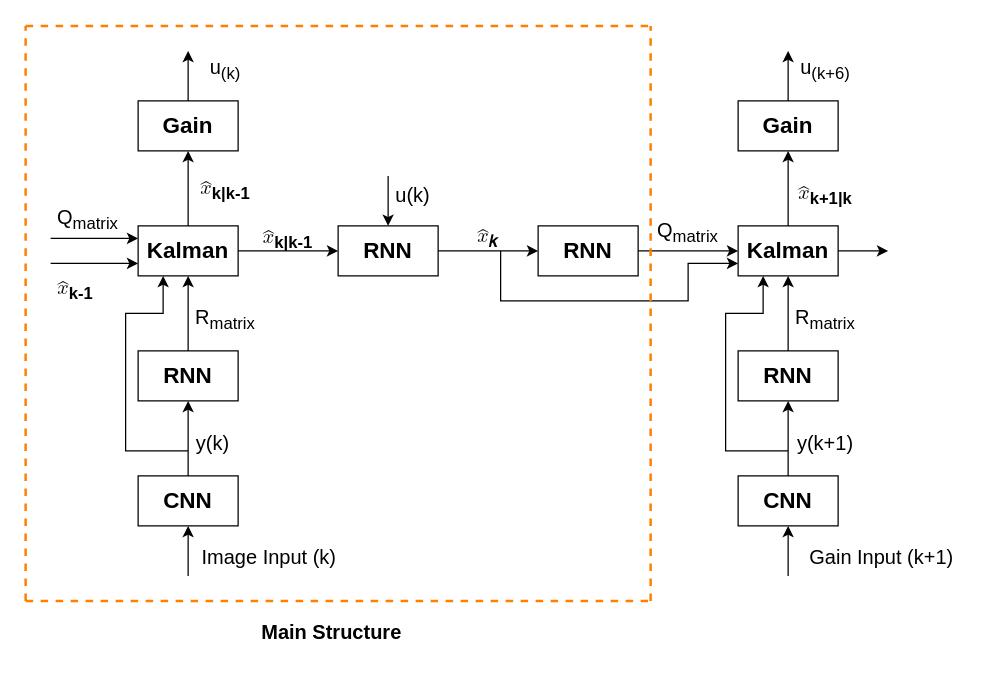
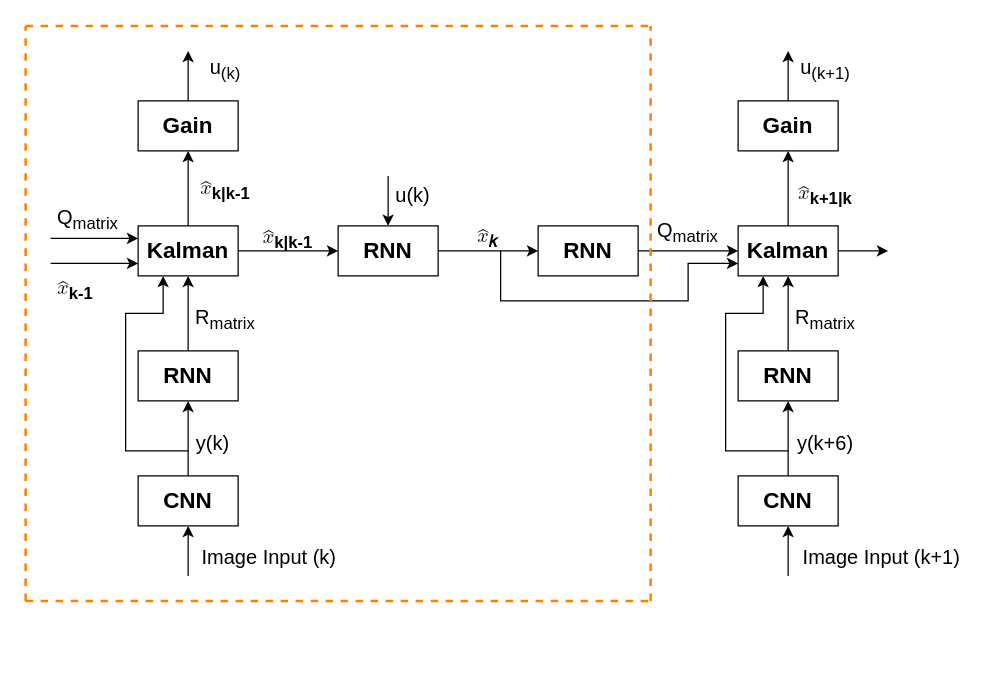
  <mxCell id="0" />
  <mxCell id="1" parent="0" />
  <mxCell id="2" value="&lt;font style=&quot;font-size: 18px;&quot;&gt;&lt;b&gt;CNN&lt;/b&gt;&lt;/font&gt;" style="rounded=0;whiteSpace=wrap;html=1;" vertex="1" parent="1"><mxGeometry x="110" y="380" width="80" height="40" as="geometry" /></mxCell>
  <mxCell id="3" value="&lt;font style=&quot;font-size: 18px;&quot;&gt;&lt;b&gt;RNN&lt;/b&gt;&lt;/font&gt;" style="rounded=0;whiteSpace=wrap;html=1;" vertex="1" parent="1"><mxGeometry x="110" y="280" width="80" height="40" as="geometry" /></mxCell>
  <mxCell id="4" value="&lt;font style=&quot;font-size: 18px;&quot;&gt;&lt;b&gt;Kalman&lt;/b&gt;&lt;/font&gt;" style="rounded=0;whiteSpace=wrap;html=1;" vertex="1" parent="1"><mxGeometry x="110" y="180" width="80" height="40" as="geometry" /></mxCell>
  <mxCell id="5" value="&lt;font style=&quot;font-size: 18px;&quot;&gt;&lt;b&gt;Gain&lt;/b&gt;&lt;/font&gt;" style="rounded=0;whiteSpace=wrap;html=1;" vertex="1" parent="1"><mxGeometry x="110" y="80" width="80" height="40" as="geometry" /></mxCell>
  <mxCell id="6" value="&lt;font style=&quot;font-size: 18px;&quot;&gt;&lt;b&gt;RNN&lt;/b&gt;&lt;/font&gt;" style="rounded=0;whiteSpace=wrap;html=1;" vertex="1" parent="1"><mxGeometry x="270" y="180" width="80" height="40" as="geometry" /></mxCell>
  <mxCell id="7" value="&lt;font style=&quot;font-size: 18px;&quot;&gt;&lt;b&gt;RNN&lt;/b&gt;&lt;/font&gt;" style="rounded=0;whiteSpace=wrap;html=1;" vertex="1" parent="1"><mxGeometry x="430" y="180" width="80" height="40" as="geometry" /></mxCell>
  <mxCell id="8" value="&lt;font style=&quot;font-size: 18px;&quot;&gt;&lt;b&gt;Gain&lt;/b&gt;&lt;/font&gt;" style="rounded=0;whiteSpace=wrap;html=1;" vertex="1" parent="1"><mxGeometry x="590" y="80" width="80" height="40" as="geometry" /></mxCell>
  <mxCell id="9" value="&lt;font style=&quot;font-size: 18px;&quot;&gt;&lt;b&gt;Kalman&lt;/b&gt;&lt;/font&gt;" style="rounded=0;whiteSpace=wrap;html=1;" vertex="1" parent="1"><mxGeometry x="590" y="180" width="80" height="40" as="geometry" /></mxCell>
  <mxCell id="10" value="&lt;font style=&quot;font-size: 18px;&quot;&gt;&lt;b&gt;RNN&lt;/b&gt;&lt;/font&gt;" style="rounded=0;whiteSpace=wrap;html=1;" vertex="1" parent="1"><mxGeometry x="590" y="280" width="80" height="40" as="geometry" /></mxCell>
  <mxCell id="11" value="&lt;font style=&quot;font-size: 18px;&quot;&gt;&lt;b&gt;CNN&lt;/b&gt;&lt;/font&gt;" style="rounded=0;whiteSpace=wrap;html=1;" vertex="1" parent="1"><mxGeometry x="590" y="380" width="80" height="40" as="geometry" /></mxCell>
  <mxCell id="12" value="" style="endArrow=classic;html=1;rounded=0;entryX=0;entryY=0.25;entryDx=0;entryDy=0;" edge="1" parent="1" target="4"><mxGeometry width="50" height="50" relative="1" as="geometry"><mxPoint x="40" y="190" as="sourcePoint" /><mxPoint x="90" y="140" as="targetPoint" /></mxGeometry></mxCell>
  <mxCell id="13" value="" style="endArrow=classic;html=1;rounded=0;entryX=0;entryY=0.25;entryDx=0;entryDy=0;" edge="1" parent="1"><mxGeometry width="50" height="50" relative="1" as="geometry"><mxPoint x="40" y="210" as="sourcePoint" /><mxPoint x="110" y="210" as="targetPoint" /></mxGeometry></mxCell>
  <mxCell id="14" value="" style="endArrow=classic;html=1;rounded=0;entryX=0;entryY=0.5;entryDx=0;entryDy=0;" edge="1" parent="1" target="6"><mxGeometry width="50" height="50" relative="1" as="geometry"><mxPoint x="190" y="200" as="sourcePoint" /><mxPoint x="240" y="150" as="targetPoint" /></mxGeometry></mxCell>
  <mxCell id="15" value="" style="endArrow=classic;html=1;rounded=0;" edge="1" parent="1"><mxGeometry width="50" height="50" relative="1" as="geometry"><mxPoint x="150" y="180" as="sourcePoint" /><mxPoint x="150" y="120" as="targetPoint" /></mxGeometry></mxCell>
  <mxCell id="16" value="" style="endArrow=classic;html=1;rounded=0;entryX=0.5;entryY=1;entryDx=0;entryDy=0;" edge="1" parent="1" target="4"><mxGeometry width="50" height="50" relative="1" as="geometry"><mxPoint x="150" y="280" as="sourcePoint" /><mxPoint x="200" y="250" as="targetPoint" /></mxGeometry></mxCell>
  <mxCell id="17" value="" style="endArrow=classic;html=1;rounded=0;entryX=0.5;entryY=1;entryDx=0;entryDy=0;" edge="1" parent="1" target="3"><mxGeometry width="50" height="50" relative="1" as="geometry"><mxPoint x="150" y="380" as="sourcePoint" /><mxPoint x="200" y="370" as="targetPoint" /></mxGeometry></mxCell>
  <mxCell id="18" value="" style="endArrow=classic;html=1;rounded=0;entryX=0;entryY=0.5;entryDx=0;entryDy=0;" edge="1" parent="1" target="7"><mxGeometry width="50" height="50" relative="1" as="geometry"><mxPoint x="350" y="200" as="sourcePoint" /><mxPoint x="400" y="150" as="targetPoint" /></mxGeometry></mxCell>
  <mxCell id="19" value="" style="endArrow=classic;html=1;rounded=0;" edge="1" parent="1"><mxGeometry width="50" height="50" relative="1" as="geometry"><mxPoint x="150" y="80" as="sourcePoint" /><mxPoint x="150" y="40" as="targetPoint" /></mxGeometry></mxCell>
  <mxCell id="20" value="" style="endArrow=classic;html=1;rounded=0;entryX=0.5;entryY=0;entryDx=0;entryDy=0;" edge="1" parent="1" target="6"><mxGeometry width="50" height="50" relative="1" as="geometry"><mxPoint x="310" y="140" as="sourcePoint" /><mxPoint x="360" y="90" as="targetPoint" /></mxGeometry></mxCell>
  <mxCell id="21" value="" style="endArrow=classic;html=1;rounded=0;entryX=0.5;entryY=1;entryDx=0;entryDy=0;" edge="1" parent="1" target="2"><mxGeometry width="50" height="50" relative="1" as="geometry"><mxPoint x="150" y="460" as="sourcePoint" /><mxPoint x="200" y="410" as="targetPoint" /></mxGeometry></mxCell>
  <mxCell id="22" value="" style="endArrow=classic;html=1;rounded=0;entryX=0.25;entryY=1;entryDx=0;entryDy=0;" edge="1" parent="1" target="4"><mxGeometry width="50" height="50" relative="1" as="geometry"><mxPoint x="150" y="360" as="sourcePoint" /><mxPoint x="100" y="240" as="targetPoint" /><Array as="points"><mxPoint x="100" y="360" /><mxPoint x="100" y="250" /><mxPoint x="130" y="250" /></Array></mxGeometry></mxCell>
  <mxCell id="23" value="" style="endArrow=classic;html=1;rounded=0;entryX=0;entryY=0.5;entryDx=0;entryDy=0;" edge="1" parent="1" target="9"><mxGeometry width="50" height="50" relative="1" as="geometry"><mxPoint x="510" y="200" as="sourcePoint" /><mxPoint x="560" y="150" as="targetPoint" /></mxGeometry></mxCell>
  <mxCell id="24" value="" style="endArrow=classic;html=1;rounded=0;entryX=0;entryY=0.75;entryDx=0;entryDy=0;" edge="1" parent="1" target="9"><mxGeometry width="50" height="50" relative="1" as="geometry"><mxPoint x="400" y="200" as="sourcePoint" /><mxPoint x="470" y="250" as="targetPoint" /><Array as="points"><mxPoint x="400" y="240" /><mxPoint x="550" y="240" /><mxPoint x="550" y="210" /></Array></mxGeometry></mxCell>
  <mxCell id="25" value="" style="endArrow=classic;html=1;rounded=0;entryX=0.25;entryY=1;entryDx=0;entryDy=0;" edge="1" parent="1"><mxGeometry width="50" height="50" relative="1" as="geometry"><mxPoint x="630" y="360" as="sourcePoint" /><mxPoint x="610" y="220" as="targetPoint" /><Array as="points"><mxPoint x="580" y="360" /><mxPoint x="580" y="250" /><mxPoint x="610" y="250" /></Array></mxGeometry></mxCell>
  <mxCell id="26" value="" style="endArrow=classic;html=1;rounded=0;entryX=0.5;entryY=1;entryDx=0;entryDy=0;" edge="1" parent="1" target="11"><mxGeometry width="50" height="50" relative="1" as="geometry"><mxPoint x="630" y="460" as="sourcePoint" /><mxPoint x="680" y="410" as="targetPoint" /></mxGeometry></mxCell>
  <mxCell id="27" value="" style="endArrow=classic;html=1;rounded=0;exitX=0.5;exitY=0;exitDx=0;exitDy=0;entryX=0.5;entryY=1;entryDx=0;entryDy=0;" edge="1" parent="1" source="11" target="10"><mxGeometry width="50" height="50" relative="1" as="geometry"><mxPoint x="700" y="360" as="sourcePoint" /><mxPoint x="750" y="310" as="targetPoint" /></mxGeometry></mxCell>
  <mxCell id="28" value="" style="endArrow=classic;html=1;rounded=0;entryX=0.5;entryY=1;entryDx=0;entryDy=0;" edge="1" parent="1" target="9"><mxGeometry width="50" height="50" relative="1" as="geometry"><mxPoint x="630" y="280" as="sourcePoint" /><mxPoint x="680" y="230" as="targetPoint" /></mxGeometry></mxCell>
  <mxCell id="29" value="" style="endArrow=classic;html=1;rounded=0;entryX=0.5;entryY=1;entryDx=0;entryDy=0;" edge="1" parent="1" target="8"><mxGeometry width="50" height="50" relative="1" as="geometry"><mxPoint x="630" y="180" as="sourcePoint" /><mxPoint x="680" y="130" as="targetPoint" /></mxGeometry></mxCell>
  <mxCell id="30" value="" style="endArrow=classic;html=1;rounded=0;" edge="1" parent="1"><mxGeometry width="50" height="50" relative="1" as="geometry"><mxPoint x="630" y="80" as="sourcePoint" /><mxPoint x="630" y="40" as="targetPoint" /></mxGeometry></mxCell>
  <mxCell id="31" value="&lt;font face=&quot;Helvetica&quot; style=&quot;font-size: 16px;&quot;&gt;u&lt;sub style=&quot;&quot;&gt;(k)&lt;/sub&gt;&lt;/font&gt;" style="text;html=1;align=center;verticalAlign=middle;whiteSpace=wrap;rounded=0;" vertex="1" parent="1"><mxGeometry x="150" y="40" width="60" height="30" as="geometry" /></mxCell>
  <mxCell id="32" value="&lt;font face=&quot;Helvetica&quot; style=&quot;font-size: 16px;&quot;&gt;u(k)&lt;/font&gt;" style="text;html=1;align=center;verticalAlign=middle;whiteSpace=wrap;rounded=0;" vertex="1" parent="1"><mxGeometry x="300" y="140" width="60" height="30" as="geometry" /></mxCell>
  <mxCell id="33" value="&lt;font style=&quot;font-size: 16px;&quot;&gt;Q&lt;sub style=&quot;&quot;&gt;matrix&lt;/sub&gt;&lt;/font&gt;" style="text;html=1;align=center;verticalAlign=middle;whiteSpace=wrap;rounded=0;" vertex="1" parent="1"><mxGeometry x="40" y="160" width="60" height="30" as="geometry" /></mxCell>
  <mxCell id="34" value="&lt;font style=&quot;font-size: 16px;&quot;&gt;Q&lt;sub style=&quot;&quot;&gt;matrix&lt;/sub&gt;&lt;/font&gt;" style="text;html=1;align=center;verticalAlign=middle;whiteSpace=wrap;rounded=0;" vertex="1" parent="1"><mxGeometry x="520" y="170" width="60" height="30" as="geometry" /></mxCell>
  <mxCell id="35" value="&lt;span class=&quot;katex-mathml&quot;&gt;&lt;math xmlns=&quot;http://www.w3.org/1998/Math/MathML&quot;&gt;&lt;mrow&gt;&lt;msub&gt;&lt;mover accent=&quot;true&quot;&gt;&lt;mi&gt;&lt;font style=&quot;&quot;&gt;&lt;strong style=&quot;&quot;&gt;&lt;span style=&quot;&quot; class=&quot;katex&quot;&gt;&lt;span style=&quot;&quot; class=&quot;katex-mathml&quot;&gt;&lt;math xmlns=&quot;http://www.w3.org/1998/Math/MathML&quot;&gt;&lt;mrow&gt;&lt;mover accent=&quot;true&quot;&gt;&lt;mi&gt;&lt;font style=&quot;font-size: 18px;&quot; face=&quot;Helvetica&quot;&gt;&lt;strong style=&quot;font-size: 16px;&quot;&gt;&lt;span style=&quot;&quot; class=&quot;katex&quot;&gt;&lt;span style=&quot;&quot; class=&quot;katex-mathml&quot;&gt;&lt;math xmlns=&quot;http://www.w3.org/1998/Math/MathML&quot;&gt;&lt;mrow&gt;&lt;mover accent=&quot;true&quot;&gt;&lt;mi&gt;x&lt;/mi&gt;&lt;mo&gt;^&lt;/mo&gt;&lt;/mover&gt;&lt;/mrow&gt;\hat{x}&lt;/math&gt;&lt;/span&gt;&lt;sub style=&quot;&quot;&gt;k|k-1&lt;/sub&gt;&lt;/span&gt;&lt;/strong&gt;&lt;/font&gt;&lt;/mi&gt;&lt;/mover&gt;&lt;/mrow&gt;&lt;/math&gt;&lt;/span&gt;&lt;/span&gt;&lt;/strong&gt;&lt;/font&gt;&lt;/mi&gt;&lt;/mover&gt;&lt;/msub&gt;&lt;/mrow&gt;\hat{x}_{k|k-1}&lt;/math&gt;&lt;/span&gt;" style="text;html=1;align=center;verticalAlign=middle;whiteSpace=wrap;rounded=0;" vertex="1" parent="1"><mxGeometry x="150" y="130" width="60" height="40" as="geometry" /></mxCell>
  <mxCell id="36" value="&lt;span class=&quot;katex-mathml&quot;&gt;&lt;math xmlns=&quot;http://www.w3.org/1998/Math/MathML&quot;&gt;&lt;mrow&gt;&lt;msub&gt;&lt;mover accent=&quot;true&quot;&gt;&lt;mi&gt;&lt;font style=&quot;&quot;&gt;&lt;strong style=&quot;&quot;&gt;&lt;span style=&quot;&quot; class=&quot;katex&quot;&gt;&lt;span style=&quot;&quot; class=&quot;katex-mathml&quot;&gt;&lt;math xmlns=&quot;http://www.w3.org/1998/Math/MathML&quot;&gt;&lt;mrow&gt;&lt;mover accent=&quot;true&quot;&gt;&lt;mi&gt;&lt;font style=&quot;font-size: 14px;&quot; face=&quot;Helvetica&quot;&gt;&lt;strong style=&quot;font-size: 16px;&quot;&gt;&lt;span style=&quot;&quot; class=&quot;katex&quot;&gt;&lt;span style=&quot;&quot; class=&quot;katex-mathml&quot;&gt;&lt;math xmlns=&quot;http://www.w3.org/1998/Math/MathML&quot;&gt;&lt;mrow&gt;&lt;mover accent=&quot;true&quot;&gt;&lt;mi&gt;x&lt;/mi&gt;&lt;mo&gt;^&lt;/mo&gt;&lt;/mover&gt;&lt;/mrow&gt;\hat{x}&lt;/math&gt;&lt;/span&gt;&lt;sub style=&quot;&quot;&gt;k|k-1&lt;/sub&gt;&lt;/span&gt;&lt;/strong&gt;&lt;/font&gt;&lt;/mi&gt;&lt;/mover&gt;&lt;/mrow&gt;&lt;/math&gt;&lt;/span&gt;&lt;/span&gt;&lt;/strong&gt;&lt;/font&gt;&lt;/mi&gt;&lt;/mover&gt;&lt;/msub&gt;&lt;/mrow&gt;\hat{x}_{k|k-1}&lt;/math&gt;&lt;/span&gt;" style="text;html=1;align=center;verticalAlign=middle;whiteSpace=wrap;rounded=0;" vertex="1" parent="1"><mxGeometry x="200" y="170" width="60" height="40" as="geometry" /></mxCell>
  <mxCell id="37" value="&lt;span class=&quot;katex-mathml&quot;&gt;&lt;math xmlns=&quot;http://www.w3.org/1998/Math/MathML&quot;&gt;&lt;mrow&gt;&lt;msub&gt;&lt;mover accent=&quot;true&quot;&gt;&lt;mi&gt;&lt;font style=&quot;&quot;&gt;&lt;strong style=&quot;&quot;&gt;&lt;span style=&quot;&quot; class=&quot;katex&quot;&gt;&lt;span style=&quot;&quot; class=&quot;katex-mathml&quot;&gt;&lt;math xmlns=&quot;http://www.w3.org/1998/Math/MathML&quot;&gt;&lt;mrow&gt;&lt;mover accent=&quot;true&quot;&gt;&lt;mi&gt;&lt;font style=&quot;font-size: 14px;&quot; face=&quot;Helvetica&quot;&gt;&lt;strong style=&quot;font-size: 16px;&quot;&gt;&lt;span style=&quot;&quot; class=&quot;katex&quot;&gt;&lt;span style=&quot;&quot; class=&quot;katex-mathml&quot;&gt;&lt;math xmlns=&quot;http://www.w3.org/1998/Math/MathML&quot;&gt;&lt;mrow&gt;&lt;mover accent=&quot;true&quot;&gt;&lt;mi&gt;x&lt;/mi&gt;&lt;mo&gt;^&lt;/mo&gt;&lt;/mover&gt;&lt;/mrow&gt;\hat{x}&lt;/math&gt;&lt;/span&gt;&lt;sub style=&quot;&quot;&gt;k&lt;/sub&gt;&lt;/span&gt;&lt;/strong&gt;&lt;/font&gt;&lt;/mi&gt;&lt;/mover&gt;&lt;/mrow&gt;&lt;/math&gt;&lt;/span&gt;&lt;/span&gt;&lt;/strong&gt;&lt;/font&gt;&lt;/mi&gt;&lt;/mover&gt;&lt;/msub&gt;&lt;/mrow&gt;\hat{x}_{k|k-1}&lt;/math&gt;&lt;/span&gt;" style="text;html=1;align=center;verticalAlign=middle;whiteSpace=wrap;rounded=0;" vertex="1" parent="1"><mxGeometry x="360" y="170" width="60" height="40" as="geometry" /></mxCell>
  <mxCell id="38" value="&lt;span class=&quot;katex-mathml&quot;&gt;&lt;math xmlns=&quot;http://www.w3.org/1998/Math/MathML&quot;&gt;&lt;mrow&gt;&lt;msub&gt;&lt;mover accent=&quot;true&quot;&gt;&lt;mi&gt;&lt;font style=&quot;&quot;&gt;&lt;strong style=&quot;&quot;&gt;&lt;span style=&quot;&quot; class=&quot;katex&quot;&gt;&lt;span style=&quot;&quot; class=&quot;katex-mathml&quot;&gt;&lt;math xmlns=&quot;http://www.w3.org/1998/Math/MathML&quot;&gt;&lt;mrow&gt;&lt;mover accent=&quot;true&quot;&gt;&lt;mi&gt;&lt;font style=&quot;font-size: 14px;&quot; face=&quot;Helvetica&quot;&gt;&lt;strong style=&quot;font-size: 16px;&quot;&gt;&lt;span style=&quot;&quot; class=&quot;katex&quot;&gt;&lt;span style=&quot;&quot; class=&quot;katex-mathml&quot;&gt;&lt;math xmlns=&quot;http://www.w3.org/1998/Math/MathML&quot;&gt;&lt;mrow&gt;&lt;mover accent=&quot;true&quot;&gt;&lt;mi&gt;x&lt;/mi&gt;&lt;mo&gt;^&lt;/mo&gt;&lt;/mover&gt;&lt;/mrow&gt;\hat{x}&lt;/math&gt;&lt;/span&gt;&lt;sub style=&quot;&quot;&gt;k+1|k&lt;/sub&gt;&lt;/span&gt;&lt;/strong&gt;&lt;/font&gt;&lt;/mi&gt;&lt;/mover&gt;&lt;/mrow&gt;&lt;/math&gt;&lt;/span&gt;&lt;/span&gt;&lt;/strong&gt;&lt;/font&gt;&lt;/mi&gt;&lt;/mover&gt;&lt;/msub&gt;&lt;/mrow&gt;\hat{x}_{k|k-1}&lt;/math&gt;&lt;/span&gt;" style="text;html=1;align=center;verticalAlign=middle;whiteSpace=wrap;rounded=0;" vertex="1" parent="1"><mxGeometry x="630" y="135" width="60" height="40" as="geometry" /></mxCell>
  <mxCell id="39" value="&lt;font style=&quot;font-size: 16px;&quot;&gt;y(k)&lt;/font&gt;" style="text;html=1;align=center;verticalAlign=middle;whiteSpace=wrap;rounded=0;" vertex="1" parent="1"><mxGeometry x="140" y="339" width="60" height="30" as="geometry" /></mxCell>
  <mxCell id="40" value="&lt;font style=&quot;&quot;&gt;&lt;sub style=&quot;font-size: 16px;&quot;&gt;&lt;span style=&quot;&quot;&gt;R&lt;sub&gt;matrix&lt;/sub&gt;&lt;/span&gt;&lt;/sub&gt;&lt;/font&gt;" style="text;html=1;align=center;verticalAlign=middle;whiteSpace=wrap;rounded=0;" vertex="1" parent="1"><mxGeometry x="150" y="240" width="60" height="30" as="geometry" /></mxCell>
  <mxCell id="41" value="&lt;span class=&quot;katex-mathml&quot;&gt;&lt;math xmlns=&quot;http://www.w3.org/1998/Math/MathML&quot;&gt;&lt;mrow&gt;&lt;msub&gt;&lt;mover accent=&quot;true&quot;&gt;&lt;mi&gt;&lt;font style=&quot;&quot;&gt;&lt;strong style=&quot;&quot;&gt;&lt;span style=&quot;&quot; class=&quot;katex&quot;&gt;&lt;span style=&quot;&quot; class=&quot;katex-mathml&quot;&gt;&lt;math xmlns=&quot;http://www.w3.org/1998/Math/MathML&quot;&gt;&lt;mrow&gt;&lt;mover accent=&quot;true&quot;&gt;&lt;mi&gt;&lt;font style=&quot;font-size: 18px;&quot; face=&quot;Helvetica&quot;&gt;&lt;strong style=&quot;font-size: 16px;&quot;&gt;&lt;span style=&quot;&quot; class=&quot;katex&quot;&gt;&lt;span style=&quot;&quot; class=&quot;katex-mathml&quot;&gt;&lt;math xmlns=&quot;http://www.w3.org/1998/Math/MathML&quot;&gt;&lt;mrow&gt;&lt;mover accent=&quot;true&quot;&gt;&lt;mi&gt;x&lt;/mi&gt;&lt;mo&gt;^&lt;/mo&gt;&lt;/mover&gt;&lt;/mrow&gt;\hat{x}&lt;/math&gt;&lt;/span&gt;&lt;sub style=&quot;&quot;&gt;k-1&lt;/sub&gt;&lt;/span&gt;&lt;/strong&gt;&lt;/font&gt;&lt;/mi&gt;&lt;/mover&gt;&lt;/mrow&gt;&lt;/math&gt;&lt;/span&gt;&lt;/span&gt;&lt;/strong&gt;&lt;/font&gt;&lt;/mi&gt;&lt;/mover&gt;&lt;/msub&gt;&lt;/mrow&gt;\hat{x}_{k|k-1}&lt;/math&gt;&lt;/span&gt;" style="text;html=1;align=center;verticalAlign=middle;whiteSpace=wrap;rounded=0;" vertex="1" parent="1"><mxGeometry x="30" y="210" width="60" height="40" as="geometry" /></mxCell>
  <mxCell id="42" value="" style="endArrow=classic;html=1;rounded=0;" edge="1" parent="1"><mxGeometry width="50" height="50" relative="1" as="geometry"><mxPoint x="670" y="200" as="sourcePoint" /><mxPoint x="710" y="200" as="targetPoint" /></mxGeometry></mxCell>
- <mxCell id="43" value="&lt;font style=&quot;font-size: 16px;&quot;&gt;y(k+1)&lt;/font&gt;" style="text;html=1;align=center;verticalAlign=middle;whiteSpace=wrap;rounded=0;" vertex="1" parent="1"><mxGeometry x="630" y="339" width="60" height="30" as="geometry" /></mxCell>
- <mxCell id="44" value="&lt;font face=&quot;Helvetica&quot; style=&quot;font-size: 16px;&quot;&gt;u&lt;sub style=&quot;&quot;&gt;(k+6)&lt;/sub&gt;&lt;/font&gt;" style="text;html=1;align=center;verticalAlign=middle;whiteSpace=wrap;rounded=0;" vertex="1" parent="1"><mxGeometry x="630" y="40" width="60" height="30" as="geometry" /></mxCell>
+ <mxCell id="43" value="&lt;font style=&quot;font-size: 16px;&quot;&gt;y(k+6)&lt;/font&gt;" style="text;html=1;align=center;verticalAlign=middle;whiteSpace=wrap;rounded=0;" vertex="1" parent="1"><mxGeometry x="630" y="339" width="60" height="30" as="geometry" /></mxCell>
+ <mxCell id="44" value="&lt;font face=&quot;Helvetica&quot; style=&quot;font-size: 16px;&quot;&gt;u&lt;sub style=&quot;&quot;&gt;(k+1)&lt;/sub&gt;&lt;/font&gt;" style="text;html=1;align=center;verticalAlign=middle;whiteSpace=wrap;rounded=0;" vertex="1" parent="1"><mxGeometry x="630" y="40" width="60" height="30" as="geometry" /></mxCell>
  <mxCell id="45" value="&lt;font style=&quot;&quot;&gt;&lt;sub style=&quot;font-size: 16px;&quot;&gt;&lt;span style=&quot;&quot;&gt;R&lt;sub&gt;matrix&lt;/sub&gt;&lt;/span&gt;&lt;/sub&gt;&lt;/font&gt;" style="text;html=1;align=center;verticalAlign=middle;whiteSpace=wrap;rounded=0;" vertex="1" parent="1"><mxGeometry x="630" y="240" width="60" height="30" as="geometry" /></mxCell>
  <mxCell id="46" value="&lt;font style=&quot;font-size: 16px;&quot;&gt;Image Input (k)&lt;/font&gt;" style="text;html=1;align=center;verticalAlign=middle;whiteSpace=wrap;rounded=0;" vertex="1" parent="1"><mxGeometry x="150" y="430" width="130" height="30" as="geometry" /></mxCell>
- <mxCell id="47" value="&lt;font style=&quot;font-size: 16px;&quot;&gt;Gain Input (k+1)&lt;/font&gt;" style="text;html=1;align=center;verticalAlign=middle;whiteSpace=wrap;rounded=0;" vertex="1" parent="1"><mxGeometry x="640" y="430" width="130" height="30" as="geometry" /></mxCell>
+ <mxCell id="47" value="&lt;font style=&quot;font-size: 16px;&quot;&gt;Image Input (k+1)&lt;/font&gt;" style="text;html=1;align=center;verticalAlign=middle;whiteSpace=wrap;rounded=0;" vertex="1" parent="1"><mxGeometry x="640" y="430" width="130" height="30" as="geometry" /></mxCell>
  <mxCell id="48" value="" style="endArrow=none;dashed=1;html=1;rounded=0;strokeColor=#FF8000;strokeWidth=2;" edge="1" parent="1"><mxGeometry width="50" height="50" relative="1" as="geometry"><mxPoint x="20" y="480" as="sourcePoint" /><mxPoint x="20" y="20" as="targetPoint" /></mxGeometry></mxCell>
  <mxCell id="49" value="" style="endArrow=none;dashed=1;html=1;rounded=0;fillColor=#ffe6cc;strokeColor=#FF8000;strokeWidth=2;" edge="1" parent="1"><mxGeometry width="50" height="50" relative="1" as="geometry"><mxPoint x="20" y="20" as="sourcePoint" /><mxPoint x="520" y="20" as="targetPoint" /></mxGeometry></mxCell>
  <mxCell id="50" value="" style="endArrow=none;dashed=1;html=1;rounded=0;fillColor=#f8cecc;strokeColor=#FF8000;strokeWidth=2;" edge="1" parent="1"><mxGeometry width="50" height="50" relative="1" as="geometry"><mxPoint x="520" y="480" as="sourcePoint" /><mxPoint x="520" y="20" as="targetPoint" /></mxGeometry></mxCell>
  <mxCell id="51" value="" style="endArrow=none;dashed=1;html=1;rounded=0;fillColor=#f8cecc;strokeColor=#FF8000;strokeWidth=2;" edge="1" parent="1"><mxGeometry width="50" height="50" relative="1" as="geometry"><mxPoint x="20" y="480" as="sourcePoint" /><mxPoint x="520" y="480" as="targetPoint" /></mxGeometry></mxCell>
- <mxCell id="52" value="&lt;b&gt;&lt;font style=&quot;font-size: 16px;&quot;&gt;Main Structure&lt;/font&gt;&lt;/b&gt;" style="text;html=1;align=center;verticalAlign=middle;whiteSpace=wrap;rounded=0;" vertex="1" parent="1"><mxGeometry x="170" y="490" width="190" height="30" as="geometry" /></mxCell>
